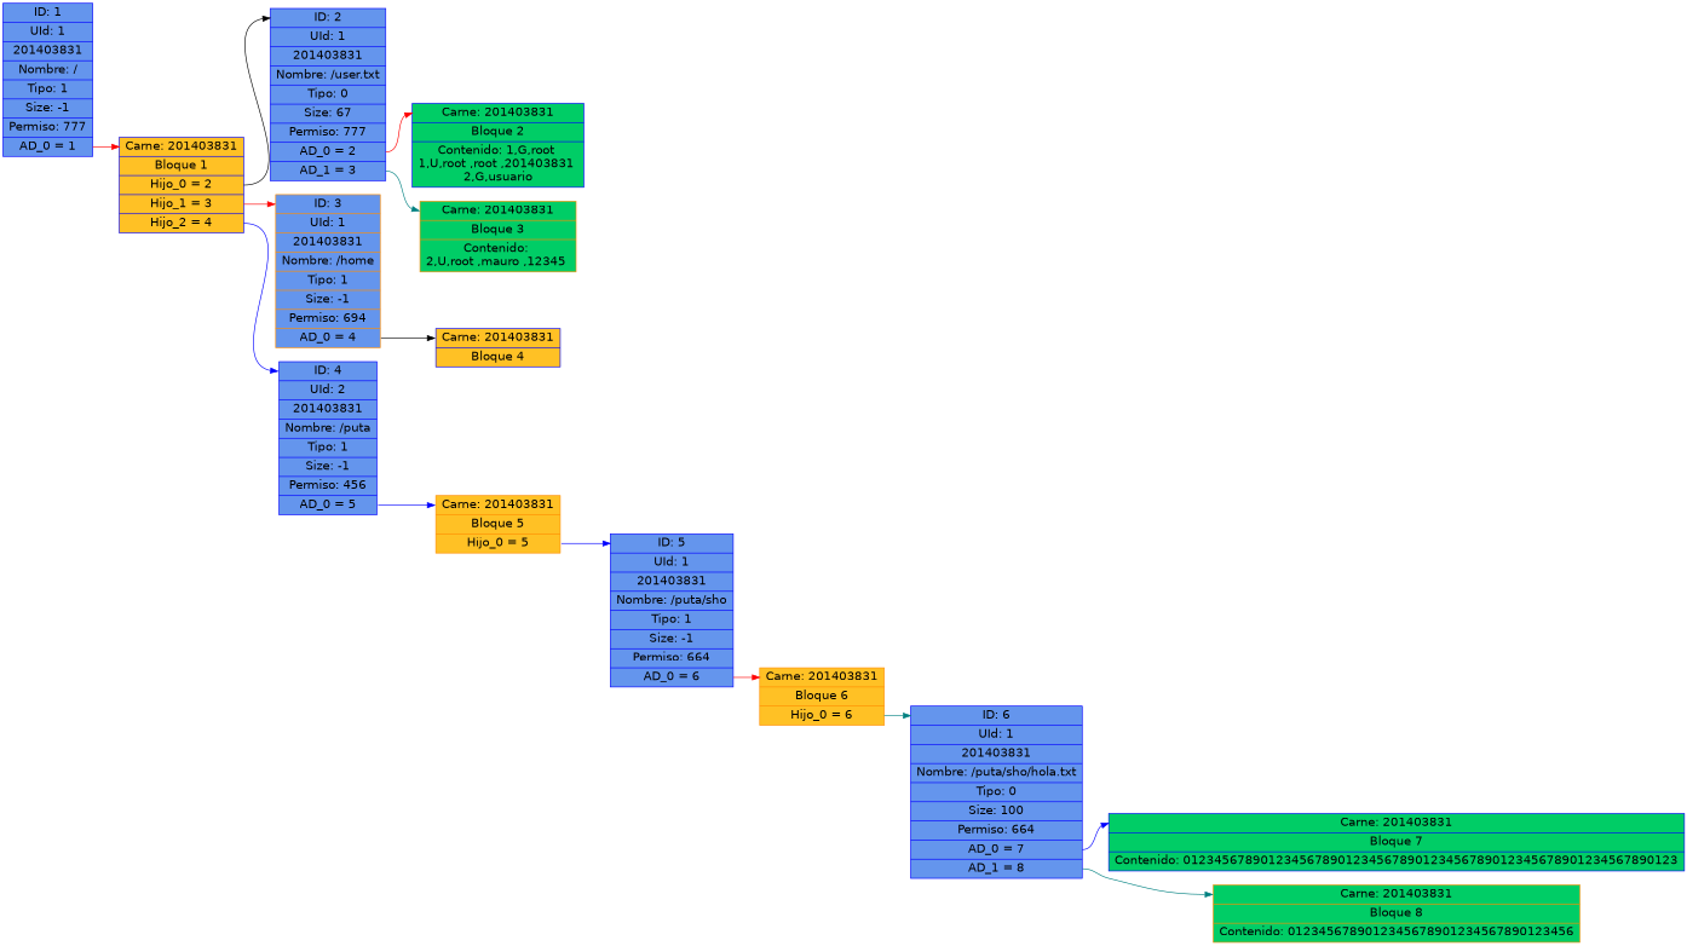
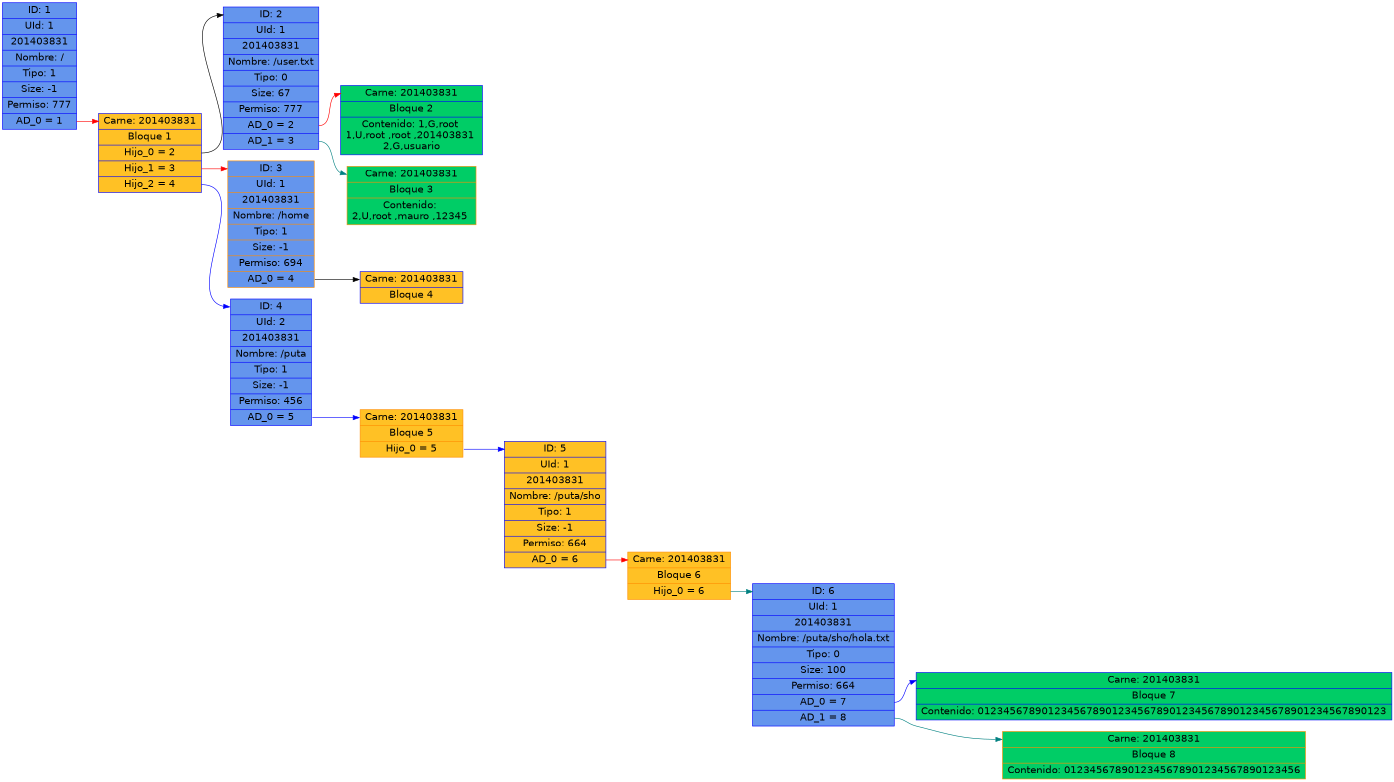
  digraph {
    fontname="DejaVu Sans"
    rankdir=LR
    node [color=blue fillcolor=cornflowerblue fontname="DejaVu Sans" fontsize=16 shape=record style=filled]
    edge [color=red fontname="DejaVu Sans" headport=f0 tailport=f1]
    n1 [label="<f0> ID: 1 | UId: 1 | 201403831 | Nombre: / | Tipo: 1 | Size: -1 | Permiso: 777| <f1> AD_0 = 1 "]
    n2 [fillcolor=goldenrod1 label="<f0>Carne: 201403831 | Bloque 1| <f1> Hijo_0 = 2 | <f2> Hijo_1 = 3 | <f3> Hijo_2 = 4 "]
    n3 [label="<f0> ID: 2 | UId: 1 | 201403831 | Nombre: /user.txt | Tipo: 0 | Size: 67 | Permiso: 777| <f1> AD_0 = 2 | <f2> AD_1 = 3 "]
    n4 [color=darkorange label="<f0> ID: 3 | UId: 1 | 201403831 | Nombre: /home | Tipo: 1 | Size: -1 | Permiso: 694| <f1> AD_0 = 4 "]
    n5 [label="<f0> ID: 4 | UId: 2 | 201403831 | Nombre: /puta | Tipo: 1 | Size: -1 | Permiso: 456| <f1> AD_0 = 5 "]
    n6 [fillcolor=springgreen3 label="<f0> Carne: 201403831 | Bloque 2 | Contenido: 1,G,root      \n1,U,root      ,root      ,201403831 \n2,G,usuario  "]
    n7 [color=darkorange fillcolor=springgreen3 label="<f0> Carne: 201403831 | Bloque 3 | Contenido:   \n2,U,root      ,mauro     ,12345     \n "]
    n8 [fillcolor=goldenrod1 label="<f0>Carne: 201403831 | Bloque 4"]
    n9 [color=darkorange fillcolor=goldenrod1 label="<f0>Carne: 201403831 | Bloque 5| <f1> Hijo_0 = 5 "]
-   n10 [label="<f0> ID: 5 | UId: 1 | 201403831 | Nombre: /puta/sho | Tipo: 1 | Size: -1 | Permiso: 664| <f1> AD_0 = 6 "]
+   n10 [fillcolor=goldenrod1 label="<f0> ID: 5 | UId: 1 | 201403831 | Nombre: /puta/sho | Tipo: 1 | Size: -1 | Permiso: 664| <f1> AD_0 = 6 "]
    n11 [color=darkorange fillcolor=goldenrod1 label="<f0>Carne: 201403831 | Bloque 6| <f1> Hijo_0 = 6 "]
    n12 [label="<f0> ID: 6 | UId: 1 | 201403831 | Nombre: /puta/sho/hola.txt | Tipo: 0 | Size: 100 | Permiso: 664| <f1> AD_0 = 7 | <f2> AD_1 = 8 "]
    n13 [fillcolor=springgreen3 label="<f0> Carne: 201403831 | Bloque 7 | Contenido: 0123456789012345678901234567890123456789012345678901234567890123 "]
    n14 [color=darkorange fillcolor=springgreen3 label="<f0> Carne: 201403831 | Bloque 8 | Contenido: 0123456789012345678901234567890123456 "]
    n1 -> n2
    n2 -> n3 [color=black]
    n2 -> n4 [tailport=f2]
    n2 -> n5 [color=blue tailport=f3]
    n3 -> n6
    n3 -> n7 [color=teal tailport=f2]
    n4 -> n8 [color=black]
    n5 -> n9 [color=blue]
    n9 -> n10 [color=blue]
    n10 -> n11
    n11 -> n12 [color=teal]
    n12 -> n13 [color=blue]
    n12 -> n14 [color=teal tailport=f2]
  }
